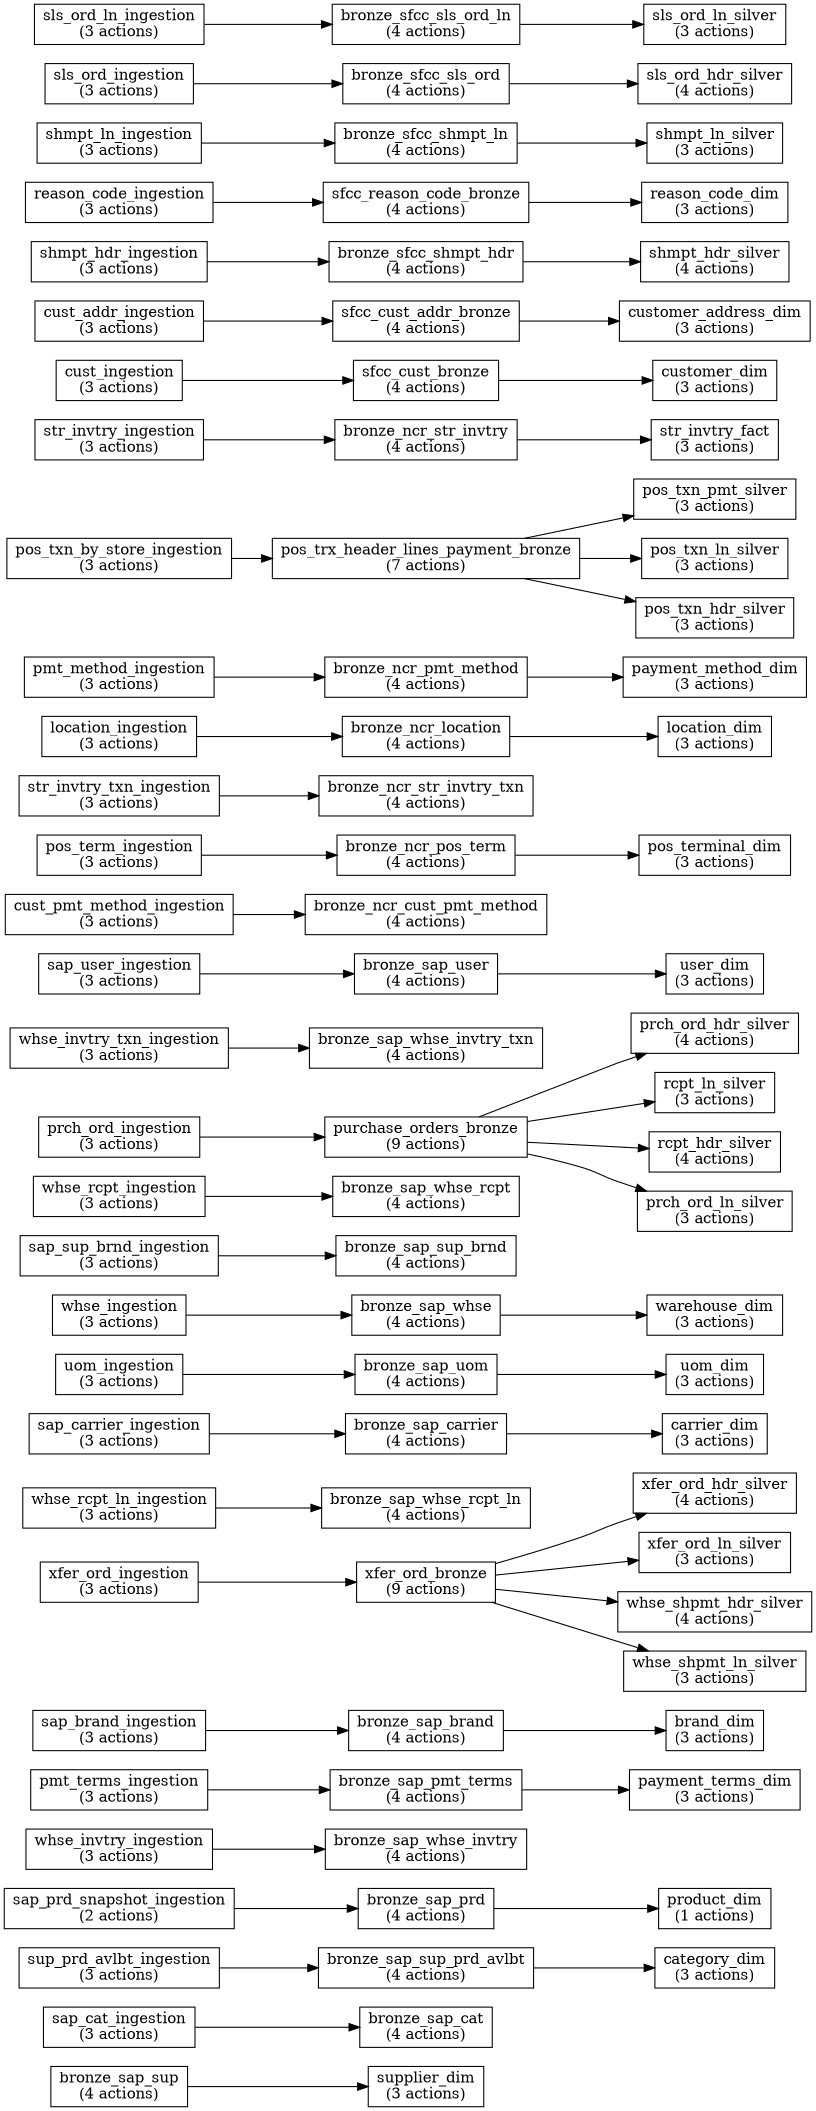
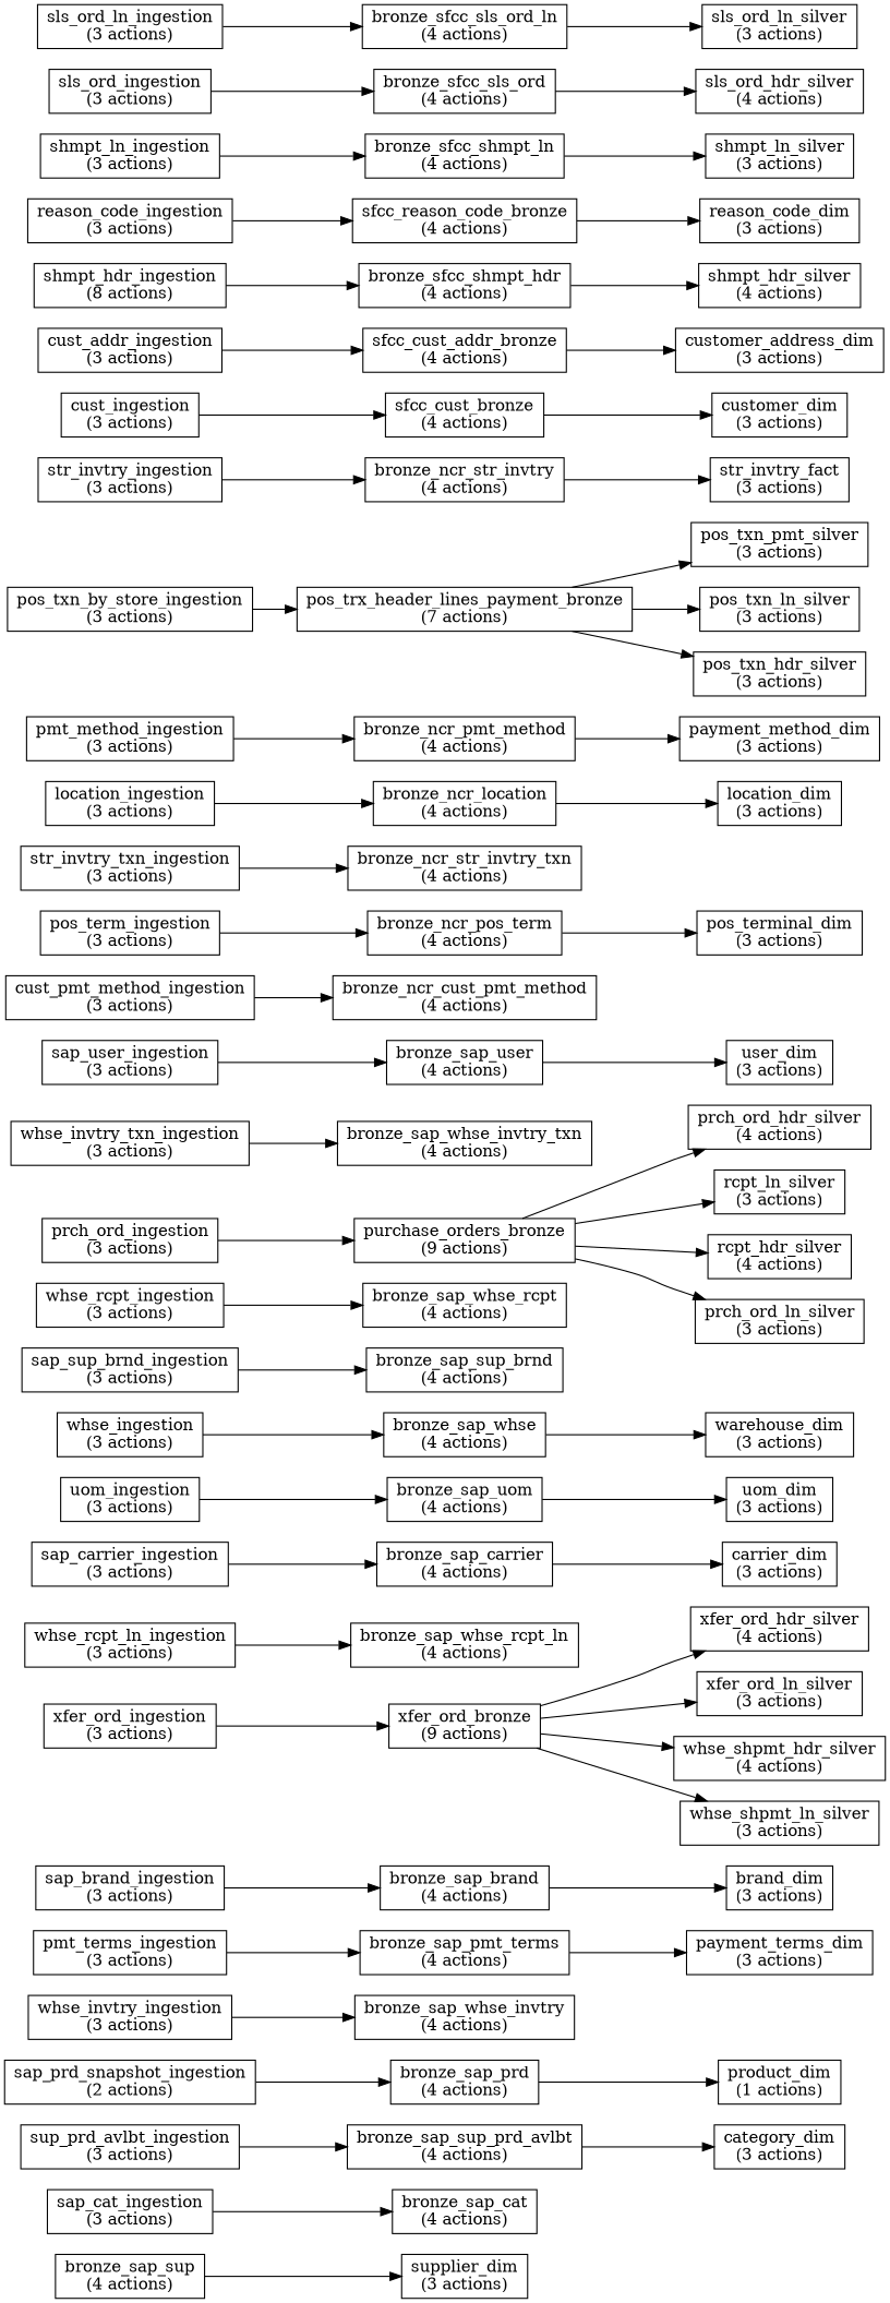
  digraph {
    rankdir=LR
    node [shape=box]
    n1 [label="bronze_sap_sup\n(4 actions)"]
    n2 [label="supplier_dim\n(3 actions)"]
    n3 [label="sap_cat_ingestion\n(3 actions)"]
    n4 [label="bronze_sap_cat\n(4 actions)"]
    n5 [label="sup_prd_avlbt_ingestion\n(3 actions)"]
    n6 [label="bronze_sap_sup_prd_avlbt\n(4 actions)"]
    n7 [label="category_dim\n(3 actions)"]
    n8 [label="sap_prd_snapshot_ingestion\n(2 actions)"]
    n9 [label="bronze_sap_prd\n(4 actions)"]
    n10 [label="product_dim\n(1 actions)"]
    n11 [label="whse_invtry_ingestion\n(3 actions)"]
    n12 [label="bronze_sap_whse_invtry\n(4 actions)"]
    n13 [label="pmt_terms_ingestion\n(3 actions)"]
    n14 [label="bronze_sap_pmt_terms\n(4 actions)"]
    n15 [label="payment_terms_dim\n(3 actions)"]
    n16 [label="sap_brand_ingestion\n(3 actions)"]
    n17 [label="bronze_sap_brand\n(4 actions)"]
    n18 [label="brand_dim\n(3 actions)"]
    n19 [label="xfer_ord_ingestion\n(3 actions)"]
    n20 [label="xfer_ord_bronze\n(9 actions)"]
    n21 [label="xfer_ord_hdr_silver\n(4 actions)"]
    n22 [label="xfer_ord_ln_silver\n(3 actions)"]
    n23 [label="whse_shpmt_hdr_silver\n(4 actions)"]
    n24 [label="whse_shpmt_ln_silver\n(3 actions)"]
    n25 [label="whse_rcpt_ln_ingestion\n(3 actions)"]
    n26 [label="bronze_sap_whse_rcpt_ln\n(4 actions)"]
    n27 [label="sap_carrier_ingestion\n(3 actions)"]
    n28 [label="bronze_sap_carrier\n(4 actions)"]
    n29 [label="carrier_dim\n(3 actions)"]
    n30 [label="uom_ingestion\n(3 actions)"]
    n31 [label="bronze_sap_uom\n(4 actions)"]
    n32 [label="uom_dim\n(3 actions)"]
    n33 [label="whse_ingestion\n(3 actions)"]
    n34 [label="bronze_sap_whse\n(4 actions)"]
    n35 [label="warehouse_dim\n(3 actions)"]
    n36 [label="sap_sup_brnd_ingestion\n(3 actions)"]
    n37 [label="bronze_sap_sup_brnd\n(4 actions)"]
    n38 [label="whse_rcpt_ingestion\n(3 actions)"]
    n39 [label="bronze_sap_whse_rcpt\n(4 actions)"]
    n40 [label="prch_ord_ingestion\n(3 actions)"]
    n41 [label="purchase_orders_bronze\n(9 actions)"]
    n42 [label="prch_ord_hdr_silver\n(4 actions)"]
    n43 [label="rcpt_ln_silver\n(3 actions)"]
    n44 [label="rcpt_hdr_silver\n(4 actions)"]
    n45 [label="prch_ord_ln_silver\n(3 actions)"]
    n46 [label="whse_invtry_txn_ingestion\n(3 actions)"]
    n47 [label="bronze_sap_whse_invtry_txn\n(4 actions)"]
    n48 [label="sap_user_ingestion\n(3 actions)"]
    n49 [label="bronze_sap_user\n(4 actions)"]
    n50 [label="user_dim\n(3 actions)"]
    n51 [label="cust_pmt_method_ingestion\n(3 actions)"]
    n52 [label="bronze_ncr_cust_pmt_method\n(4 actions)"]
    n53 [label="pos_term_ingestion\n(3 actions)"]
    n54 [label="bronze_ncr_pos_term\n(4 actions)"]
    n55 [label="pos_terminal_dim\n(3 actions)"]
    n56 [label="str_invtry_txn_ingestion\n(3 actions)"]
    n57 [label="bronze_ncr_str_invtry_txn\n(4 actions)"]
    n58 [label="location_ingestion\n(3 actions)"]
    n59 [label="bronze_ncr_location\n(4 actions)"]
    n60 [label="location_dim\n(3 actions)"]
    n61 [label="pmt_method_ingestion\n(3 actions)"]
    n62 [label="bronze_ncr_pmt_method\n(4 actions)"]
    n63 [label="payment_method_dim\n(3 actions)"]
    n64 [label="pos_txn_by_store_ingestion\n(3 actions)"]
    n65 [label="pos_trx_header_lines_payment_bronze\n(7 actions)"]
    n66 [label="pos_txn_pmt_silver\n(3 actions)"]
    n67 [label="pos_txn_ln_silver\n(3 actions)"]
    n68 [label="pos_txn_hdr_silver\n(3 actions)"]
    n69 [label="str_invtry_ingestion\n(3 actions)"]
    n70 [label="bronze_ncr_str_invtry\n(4 actions)"]
    n71 [label="str_invtry_fact\n(3 actions)"]
    n72 [label="cust_ingestion\n(3 actions)"]
    n73 [label="sfcc_cust_bronze\n(4 actions)"]
    n74 [label="customer_dim\n(3 actions)"]
    n75 [label="cust_addr_ingestion\n(3 actions)"]
    n76 [label="sfcc_cust_addr_bronze\n(4 actions)"]
    n77 [label="customer_address_dim\n(3 actions)"]
-   n78 [label="shmpt_hdr_ingestion\n(3 actions)"]
+   n78 [label="shmpt_hdr_ingestion\n(8 actions)"]
    n79 [label="bronze_sfcc_shmpt_hdr\n(4 actions)"]
    n80 [label="shmpt_hdr_silver\n(4 actions)"]
    n81 [label="reason_code_ingestion\n(3 actions)"]
    n82 [label="sfcc_reason_code_bronze\n(4 actions)"]
    n83 [label="reason_code_dim\n(3 actions)"]
    n84 [label="shmpt_ln_ingestion\n(3 actions)"]
    n85 [label="bronze_sfcc_shmpt_ln\n(4 actions)"]
    n86 [label="shmpt_ln_silver\n(3 actions)"]
    n87 [label="sls_ord_ingestion\n(3 actions)"]
    n88 [label="bronze_sfcc_sls_ord\n(4 actions)"]
    n89 [label="sls_ord_hdr_silver\n(4 actions)"]
    n90 [label="sls_ord_ln_ingestion\n(3 actions)"]
    n91 [label="bronze_sfcc_sls_ord_ln\n(4 actions)"]
    n92 [label="sls_ord_ln_silver\n(3 actions)"]
    n1 -> n2
    n3 -> n4
    n5 -> n6
    n6 -> n7
    n8 -> n9
    n9 -> n10
    n11 -> n12
    n13 -> n14
    n14 -> n15
    n16 -> n17
    n17 -> n18
    n19 -> n20
    n20 -> n21
    n20 -> n22
    n20 -> n23
    n20 -> n24
    n25 -> n26
    n27 -> n28
    n28 -> n29
    n30 -> n31
    n31 -> n32
    n33 -> n34
    n34 -> n35
    n36 -> n37
    n38 -> n39
    n40 -> n41
    n41 -> n42
    n41 -> n43
    n41 -> n44
    n41 -> n45
    n46 -> n47
    n48 -> n49
    n49 -> n50
    n51 -> n52
    n53 -> n54
    n54 -> n55
    n56 -> n57
    n58 -> n59
    n59 -> n60
    n61 -> n62
    n62 -> n63
    n64 -> n65
    n65 -> n66
    n65 -> n67
    n65 -> n68
    n69 -> n70
    n70 -> n71
    n72 -> n73
    n73 -> n74
    n75 -> n76
    n76 -> n77
    n78 -> n79
    n79 -> n80
    n81 -> n82
    n82 -> n83
    n84 -> n85
    n85 -> n86
    n87 -> n88
    n88 -> n89
    n90 -> n91
    n91 -> n92
  }
